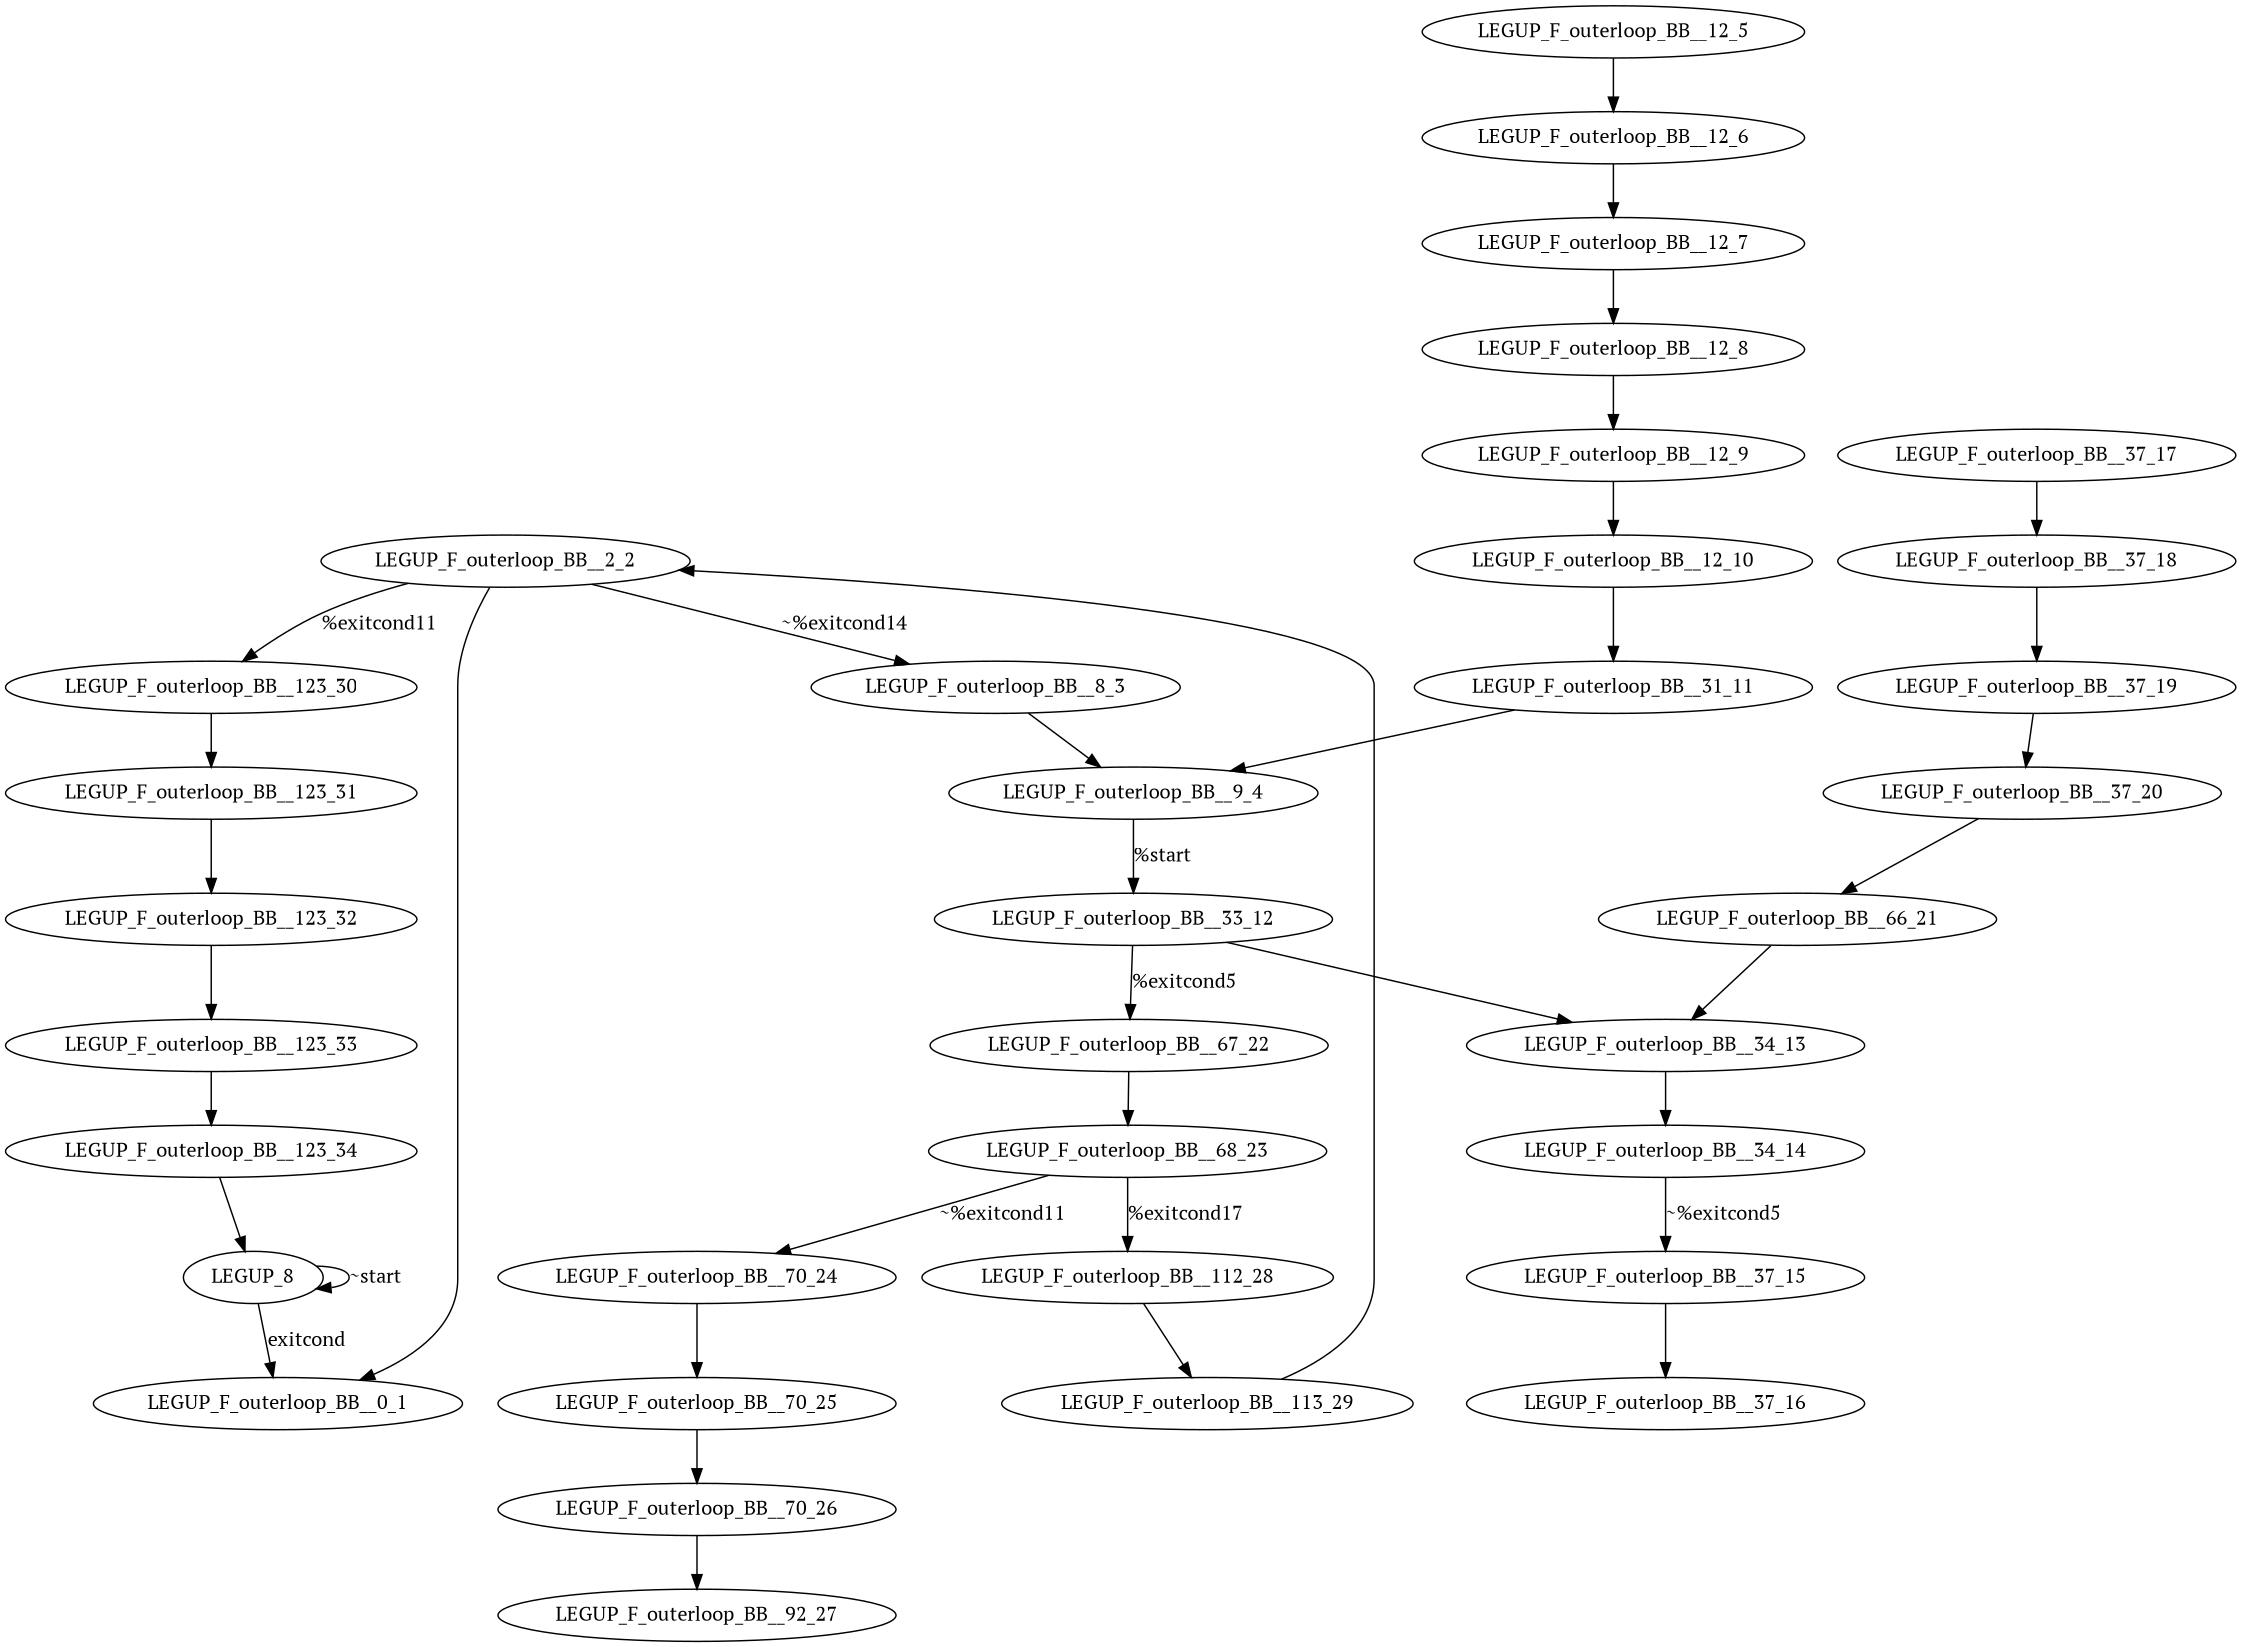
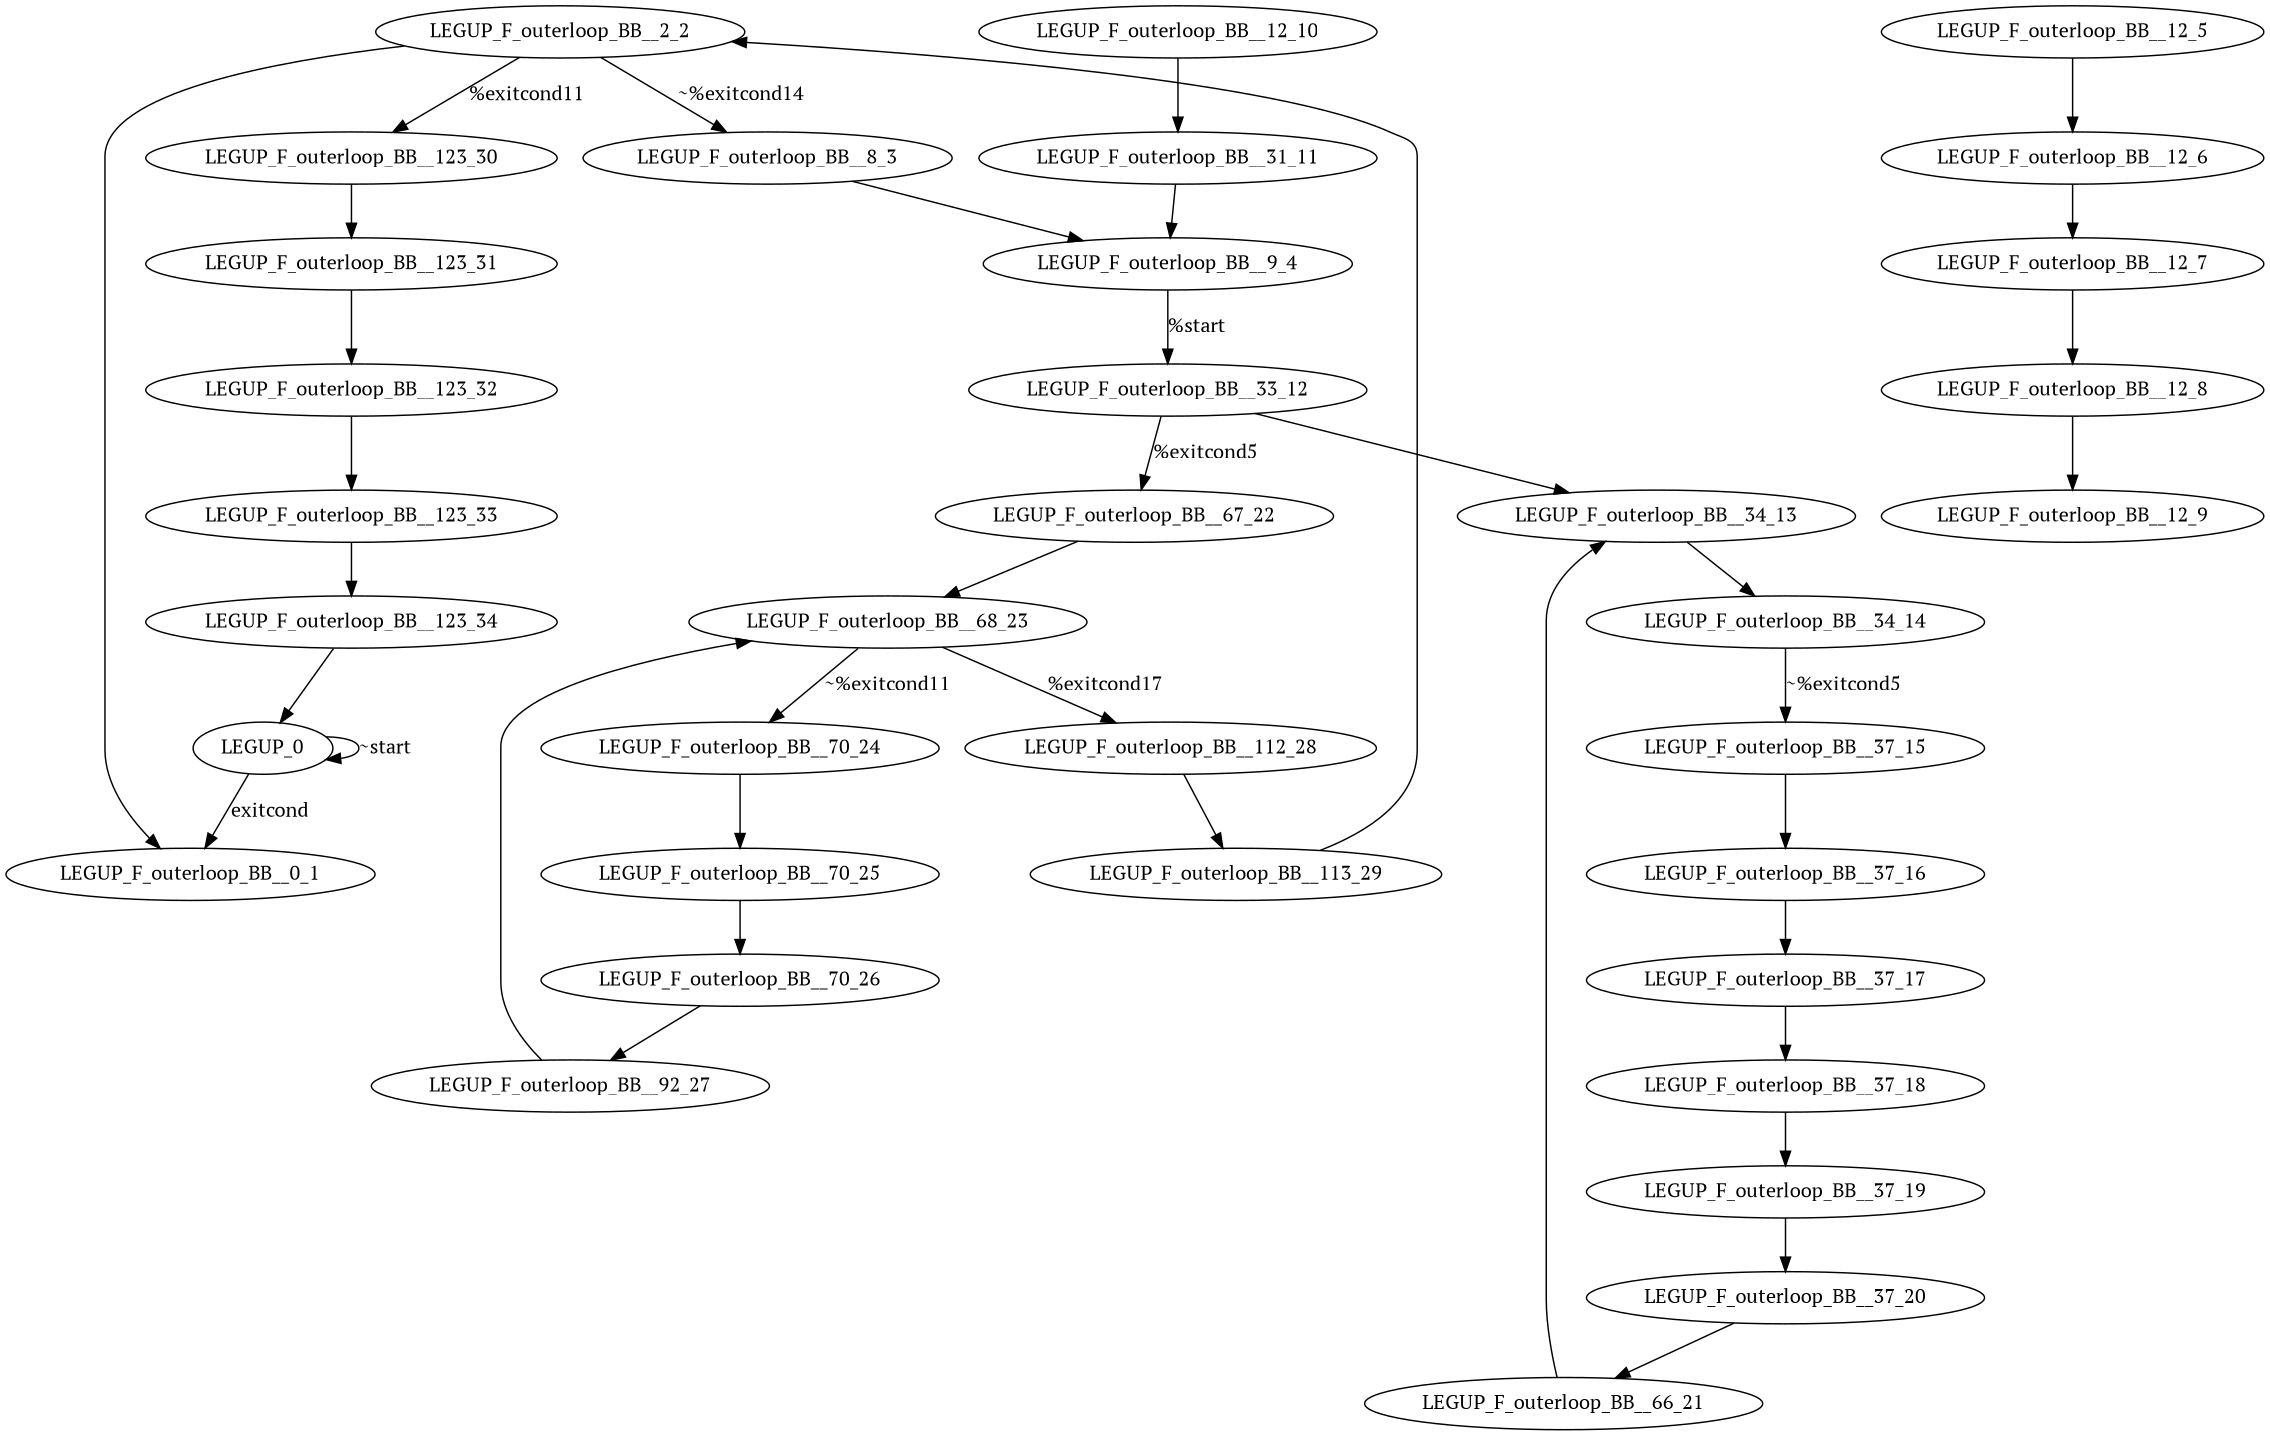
  digraph {
    fontname="PT Serif"
    node [fontname="PT Serif"]
    edge [fontname="PT Serif"]
    n1 [label=LEGUP_F_outerloop_BB__0_1]
    n2 [label=LEGUP_F_outerloop_BB__2_2]
    n3 [label=LEGUP_F_outerloop_BB__123_30]
    n4 [label=LEGUP_F_outerloop_BB__8_3]
-   n5 [label=LEGUP_8]
+   n5 [label=LEGUP_0]
    n6 [label=LEGUP_F_outerloop_BB__123_31]
    n7 [label=LEGUP_F_outerloop_BB__9_4]
    n8 [label=LEGUP_F_outerloop_BB__123_32]
    n9 [label=LEGUP_F_outerloop_BB__33_12]
    n10 [label=LEGUP_F_outerloop_BB__34_13]
    n11 [label=LEGUP_F_outerloop_BB__67_22]
    n12 [label=LEGUP_F_outerloop_BB__12_5]
    n13 [label=LEGUP_F_outerloop_BB__12_6]
    n14 [label=LEGUP_F_outerloop_BB__34_14]
    n15 [label=LEGUP_F_outerloop_BB__12_7]
    n16 [label=LEGUP_F_outerloop_BB__12_8]
    n17 [label=LEGUP_F_outerloop_BB__12_9]
    n18 [label=LEGUP_F_outerloop_BB__12_10]
    n19 [label=LEGUP_F_outerloop_BB__31_11]
    n20 [label=LEGUP_F_outerloop_BB__37_15]
    n21 [label=LEGUP_F_outerloop_BB__68_23]
    n22 [label=LEGUP_F_outerloop_BB__37_16]
    n23 [label=LEGUP_F_outerloop_BB__112_28]
    n24 [label=LEGUP_F_outerloop_BB__70_24]
    n25 [label=LEGUP_F_outerloop_BB__37_17]
    n26 [label=LEGUP_F_outerloop_BB__37_18]
    n27 [label=LEGUP_F_outerloop_BB__37_19]
    n28 [label=LEGUP_F_outerloop_BB__37_20]
    n29 [label=LEGUP_F_outerloop_BB__66_21]
    n30 [label=LEGUP_F_outerloop_BB__113_29]
    n31 [label=LEGUP_F_outerloop_BB__70_25]
    n32 [label=LEGUP_F_outerloop_BB__70_26]
    n33 [label=LEGUP_F_outerloop_BB__92_27]
    n34 [label=LEGUP_F_outerloop_BB__123_33]
    n35 [label=LEGUP_F_outerloop_BB__123_34]
    n2 -> n1
    n2 -> n3 [label="%exitcond11"]
    n2 -> n4 [label="~%exitcond14"]
    n3 -> n6
    n4 -> n7
    n5 -> n1 [label=exitcond]
    n5 -> n5 [label="~start"]
    n6 -> n8
    n7 -> n9 [label="%start"]
    n8 -> n34
    n9 -> n10
    n9 -> n11 [label="%exitcond5"]
    n10 -> n14
    n11 -> n21
    n12 -> n13
    n13 -> n15
    n14 -> n20 [label="~%exitcond5"]
    n15 -> n16
    n16 -> n17
-   n17 -> n18
    n18 -> n19
    n19 -> n7
    n20 -> n22
    n21 -> n23 [label="%exitcond17"]
    n21 -> n24 [label="~%exitcond11"]
+   n22 -> n25
    n23 -> n30
    n24 -> n31
    n25 -> n26
    n26 -> n27
    n27 -> n28
    n28 -> n29
    n29 -> n10
    n30 -> n2
    n31 -> n32
    n32 -> n33
+   n33 -> n21
    n34 -> n35
    n35 -> n5
  }
